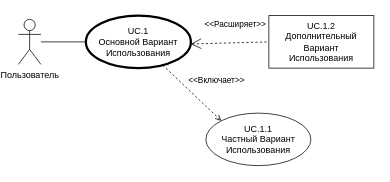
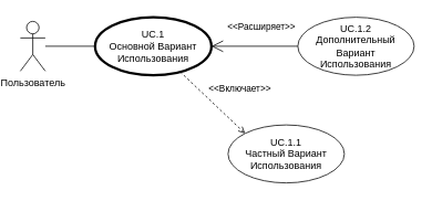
  <mxCell id="0" />
  <mxCell id="1" parent="0" />
  <mxCell id="2" style="edgeStyle=orthogonalEdgeStyle;rounded=0;orthogonalLoop=1;jettySize=auto;html=1;endArrow=none;endFill=0;" edge="1" parent="1" source="3" target="4"><mxGeometry relative="1" as="geometry" /></mxCell>
  <mxCell id="3" value="Пользователь" style="shape=umlActor;verticalLabelPosition=bottom;verticalAlign=top;html=1;" vertex="1" parent="1"><mxGeometry x="20" y="25" width="30" height="60" as="geometry" /></mxCell>
  <mxCell id="4" value="UC.1&lt;br&gt;Основной Вариант Использования" style="ellipse;whiteSpace=wrap;html=1;strokeWidth=3;" vertex="1" parent="1"><mxGeometry x="110" y="20" width="140" height="70" as="geometry" /></mxCell>
  <mxCell id="5" value="&amp;lt;&amp;lt;Включает&amp;gt;&amp;gt;" style="edgeStyle=none;html=1;endArrow=open;verticalAlign=bottom;dashed=1;labelBackgroundColor=none;rounded=0;entryX=0;entryY=0;entryDx=0;entryDy=0;" edge="1" parent="1" source="4" target="8"><mxGeometry x="0.336" y="28" width="160" relative="1" as="geometry"><mxPoint x="150" y="230" as="sourcePoint" /><mxPoint x="310" y="230" as="targetPoint" /><mxPoint as="offset" /></mxGeometry></mxCell>
- <mxCell id="6" value="&amp;lt;&amp;lt;Расширяет&amp;gt;&amp;gt;" style="edgeStyle=none;html=1;startArrow=open;endArrow=none;startSize=12;verticalAlign=bottom;dashed=1;labelBackgroundColor=none;rounded=0;" edge="1" parent="1" source="4" target="7"><mxGeometry x="0.154" y="15" width="160" relative="1" as="geometry"><mxPoint x="210" y="180" as="sourcePoint" /><mxPoint x="370" y="180" as="targetPoint" /><mxPoint as="offset" /></mxGeometry></mxCell>
- <mxCell id="7" value="UC.1.2&lt;br style=&quot;border-color: var(--border-color);&quot;&gt;Дополнительный Вариант &lt;br&gt;Использования" style="whiteSpace=wrap;html=1;rounded=0;" vertex="1" parent="1"><mxGeometry x="354" y="20" width="140" height="70" as="geometry" /></mxCell>
+ <mxCell id="6" value="&amp;lt;&amp;lt;Расширяет&amp;gt;&amp;gt;" style="edgeStyle=none;html=1;startArrow=open;endArrow=none;startSize=12;verticalAlign=bottom;dashed=0;labelBackgroundColor=none;rounded=0;" edge="1" parent="1" source="4" target="7"><mxGeometry x="0.154" y="15" width="160" relative="1" as="geometry"><mxPoint x="210" y="180" as="sourcePoint" /><mxPoint x="370" y="180" as="targetPoint" /><mxPoint as="offset" /></mxGeometry></mxCell>
+ <mxCell id="7" value="UC.1.2&lt;br style=&quot;border-color: var(--border-color);&quot;&gt;Дополнительный Вариант &lt;br&gt;Использования" style="ellipse;whiteSpace=wrap;html=1;" vertex="1" parent="1"><mxGeometry x="354" y="20" width="140" height="70" as="geometry" /></mxCell>
  <mxCell id="8" value="UC.1.1&lt;br style=&quot;border-color: var(--border-color);&quot;&gt;Частный Вариант Использования" style="ellipse;whiteSpace=wrap;html=1;" vertex="1" parent="1"><mxGeometry x="270" y="150" width="140" height="70" as="geometry" /></mxCell>
